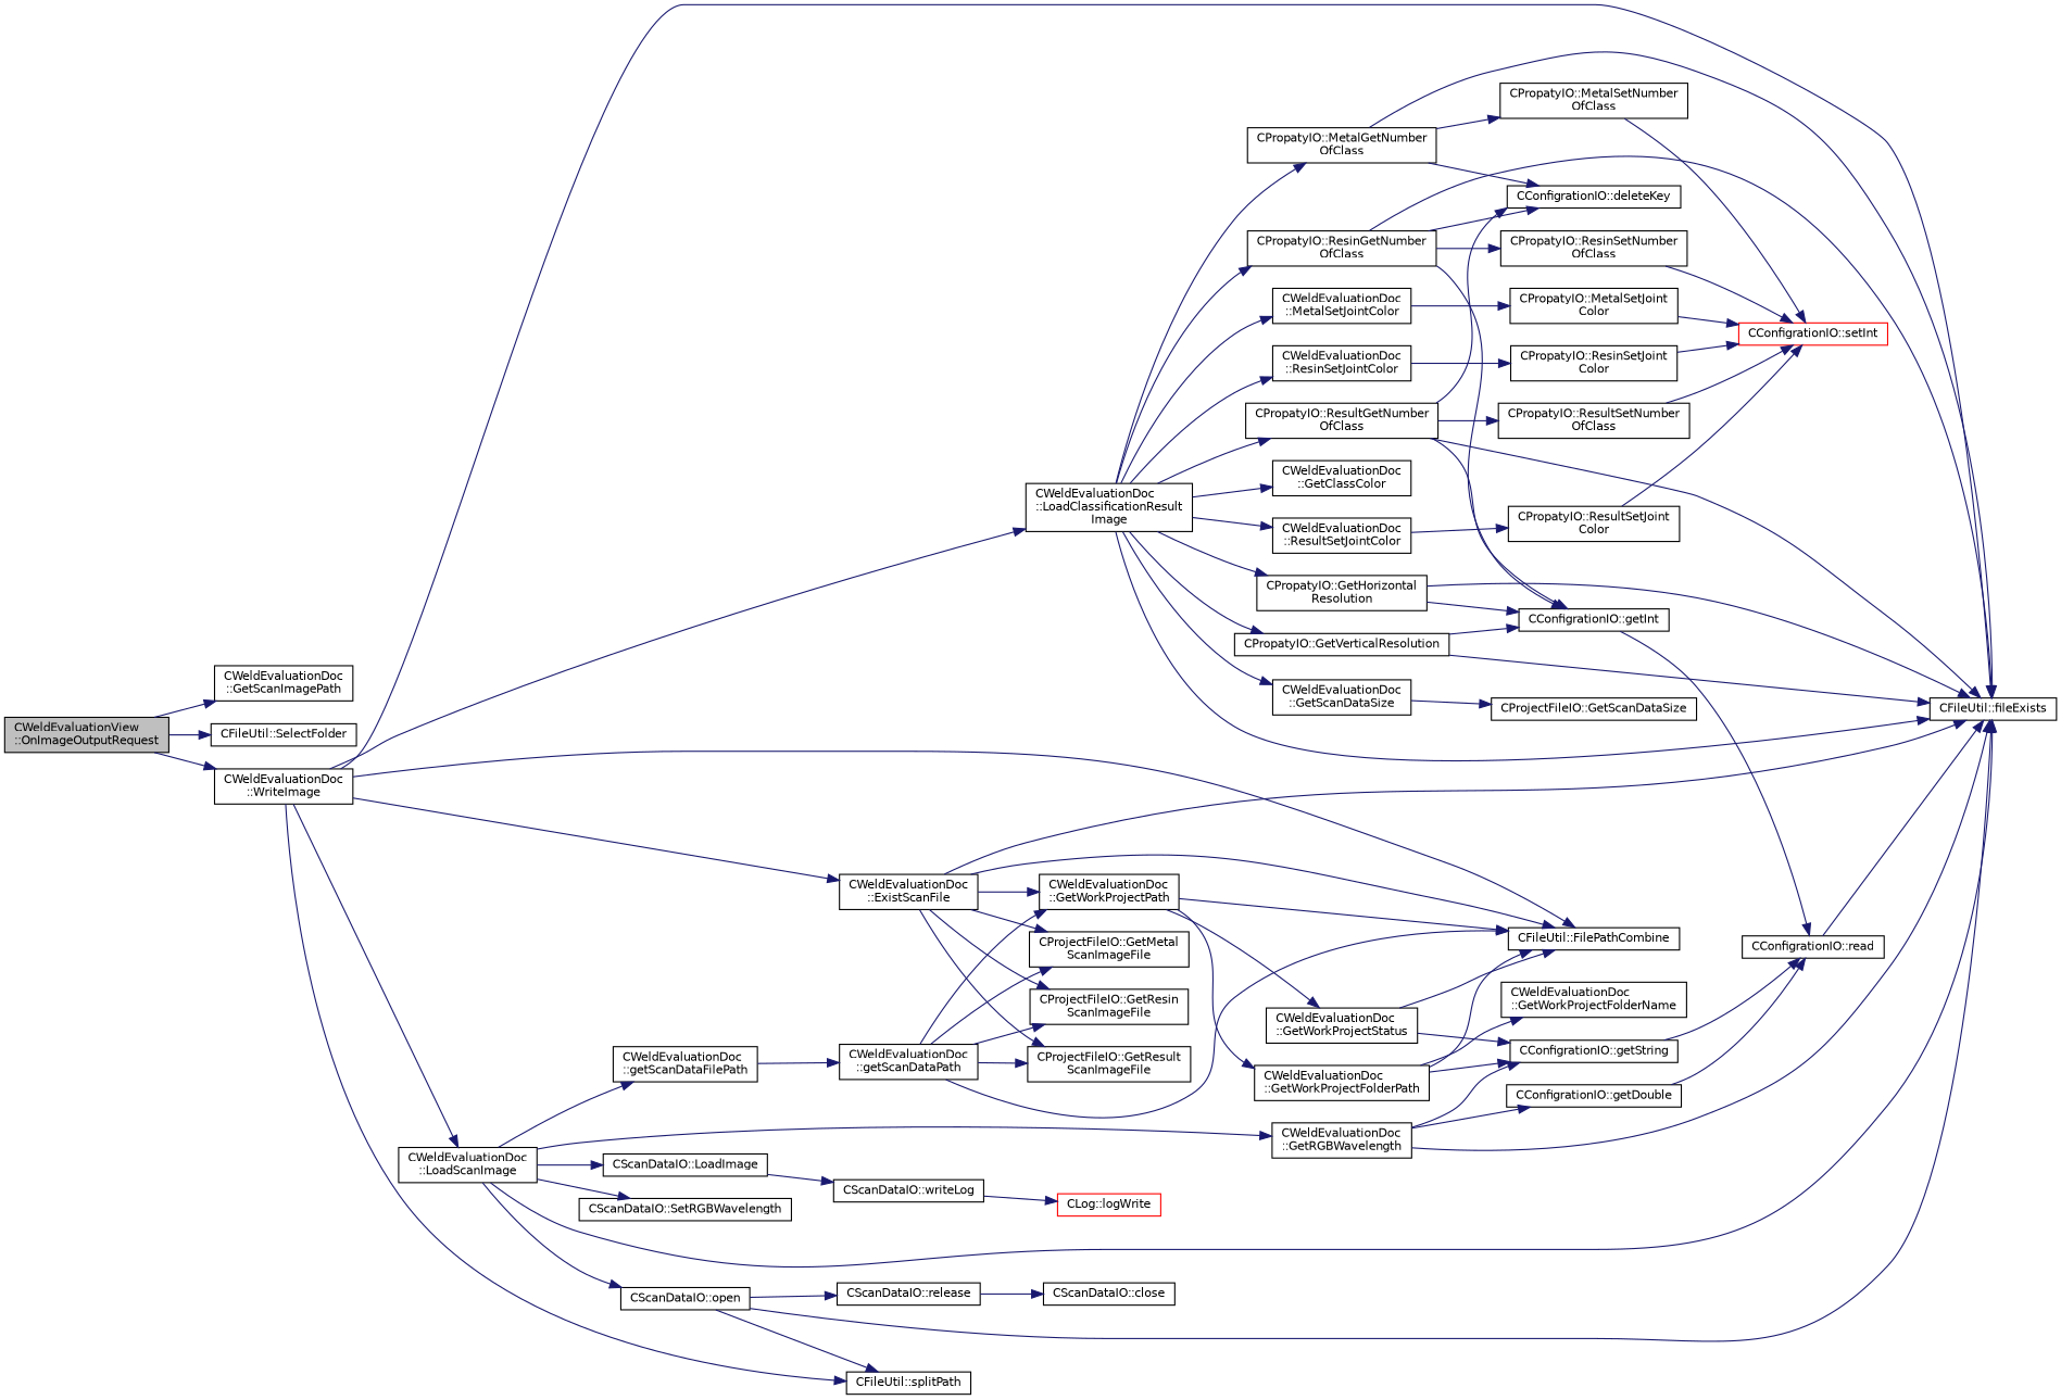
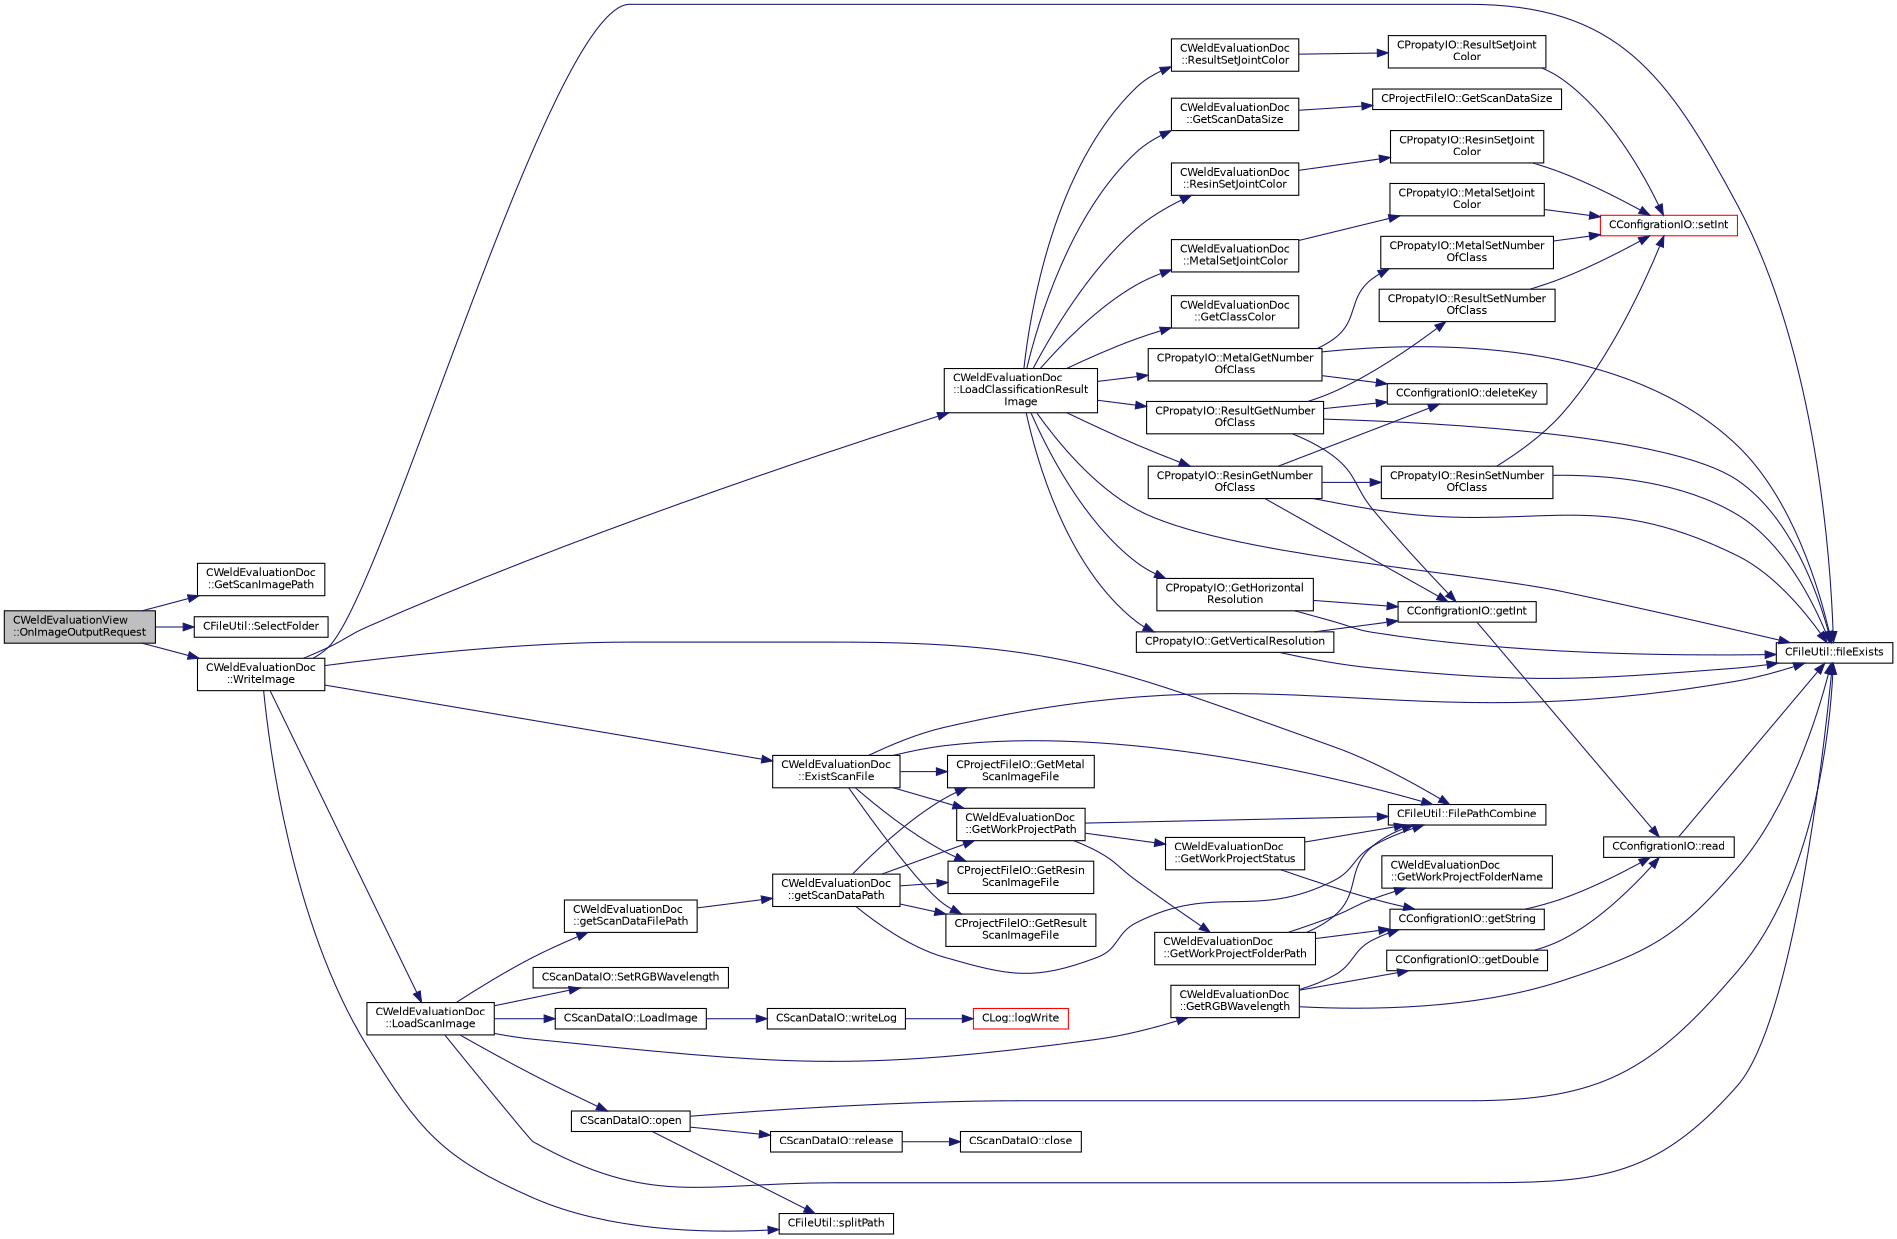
  digraph {
    rankdir=LR
    node [color=black fillcolor=white fontname=Helvetica fontsize=10 shape=record style=filled]
    edge [color=midnightblue fontname=Helvetica fontsize=10 labelfontname=Helvetica labelfontsize=10 style=solid]
    n1 [fillcolor=grey75 fontcolor=black height=0.2 label="CWeldEvaluationView\l::OnImageOutputRequest" width=0.4]
    n2 [height=0.2 label="CWeldEvaluationDoc\l::GetScanImagePath" width=0.4]
    n3 [height=0.2 label="CFileUtil::SelectFolder" width=0.4]
    n4 [height=0.2 label="CWeldEvaluationDoc\l::WriteImage" width=0.4]
    n5 [height=0.2 label="CWeldEvaluationDoc\l::ExistScanFile" width=0.4]
    n6 [height=0.2 label="CFileUtil::fileExists" width=0.4]
    n7 [height=0.2 label="CFileUtil::FilePathCombine" width=0.4]
    n8 [height=0.2 label="CWeldEvaluationDoc\l::LoadClassificationResult\lImage" width=0.4]
    n9 [height=0.2 label="CWeldEvaluationDoc\l::LoadScanImage" width=0.4]
    n10 [height=0.2 label="CFileUtil::splitPath" width=0.4]
    n11 [height=0.2 label="CProjectFileIO::GetMetal\lScanImageFile" width=0.4]
    n12 [height=0.2 label="CProjectFileIO::GetResin\lScanImageFile" width=0.4]
    n13 [height=0.2 label="CProjectFileIO::GetResult\lScanImageFile" width=0.4]
    n14 [height=0.2 label="CWeldEvaluationDoc\l::GetWorkProjectPath" width=0.4]
    n15 [height=0.2 label="CWeldEvaluationDoc\l::GetClassColor" width=0.4]
    n16 [height=0.2 label="CPropatyIO::GetHorizontal\lResolution" width=0.4]
    n17 [height=0.2 label="CWeldEvaluationDoc\l::GetScanDataSize" width=0.4]
    n18 [height=0.2 label="CPropatyIO::GetVerticalResolution" width=0.4]
    n19 [height=0.2 label="CPropatyIO::MetalGetNumber\lOfClass" width=0.4]
    n20 [height=0.2 label="CWeldEvaluationDoc\l::MetalSetJointColor" width=0.4]
    n21 [height=0.2 label="CPropatyIO::ResinGetNumber\lOfClass" width=0.4]
    n22 [height=0.2 label="CWeldEvaluationDoc\l::ResinSetJointColor" width=0.4]
    n23 [height=0.2 label="CPropatyIO::ResultGetNumber\lOfClass" width=0.4]
    n24 [height=0.2 label="CWeldEvaluationDoc\l::ResultSetJointColor" width=0.4]
    n25 [height=0.2 label="CWeldEvaluationDoc\l::GetRGBWavelength" width=0.4]
    n26 [height=0.2 label="CWeldEvaluationDoc\l::getScanDataFilePath" width=0.4]
    n27 [height=0.2 label="CScanDataIO::LoadImage" width=0.4]
    n28 [height=0.2 label="CScanDataIO::open" width=0.4]
    n29 [height=0.2 label="CScanDataIO::SetRGBWavelength" width=0.4]
    n30 [height=0.2 label="CWeldEvaluationDoc\l::GetWorkProjectFolderPath" width=0.4]
    n31 [height=0.2 label="CWeldEvaluationDoc\l::GetWorkProjectStatus" width=0.4]
    n32 [height=0.2 label="CConfigrationIO::getString" width=0.4]
    n33 [height=0.2 label="CWeldEvaluationDoc\l::GetWorkProjectFolderName" width=0.4]
    n34 [height=0.2 label="CConfigrationIO::read" width=0.4]
    n35 [height=0.2 label="CConfigrationIO::getInt" width=0.4]
    n36 [height=0.2 label="CProjectFileIO::GetScanDataSize" width=0.4]
    n37 [height=0.2 label="CConfigrationIO::deleteKey" width=0.4]
    n38 [height=0.2 label="CPropatyIO::MetalSetNumber\lOfClass" width=0.4]
    n39 [height=0.2 label="CPropatyIO::MetalSetJoint\lColor" width=0.4]
    n40 [height=0.2 label="CPropatyIO::ResinSetNumber\lOfClass" width=0.4]
    n41 [height=0.2 label="CPropatyIO::ResinSetJoint\lColor" width=0.4]
    n42 [height=0.2 label="CPropatyIO::ResultSetNumber\lOfClass" width=0.4]
    n43 [height=0.2 label="CPropatyIO::ResultSetJoint\lColor" width=0.4]
    n44 [color=red height=0.2 label="CConfigrationIO::setInt" width=0.4]
    n45 [height=0.2 label="CConfigrationIO::getDouble" width=0.4]
    n46 [height=0.2 label="CWeldEvaluationDoc\l::getScanDataPath" width=0.4]
    n47 [height=0.2 label="CScanDataIO::writeLog" width=0.4]
    n48 [height=0.2 label="CScanDataIO::release" width=0.4]
    n49 [color=red height=0.2 label="CLog::logWrite" width=0.4]
    n50 [height=0.2 label="CScanDataIO::close" width=0.4]
    n1 -> n2
    n1 -> n3
    n1 -> n4
    n4 -> n5
    n4 -> n6
    n4 -> n7
    n4 -> n8
    n4 -> n9
    n4 -> n10
    n5 -> n6
    n5 -> n7
    n5 -> n11
    n5 -> n12
    n5 -> n13
    n5 -> n14
    n8 -> n6
    n8 -> n15
    n8 -> n16
    n8 -> n17
    n8 -> n18
    n8 -> n19
    n8 -> n20
    n8 -> n21
    n8 -> n22
    n8 -> n23
    n8 -> n24
    n9 -> n6
    n9 -> n25
    n9 -> n26
    n9 -> n27
    n9 -> n28
    n9 -> n29
    n14 -> n7
    n14 -> n30
    n14 -> n31
    n16 -> n6
    n16 -> n35
    n17 -> n36
    n18 -> n6
    n18 -> n35
    n19 -> n6
    n19 -> n37
    n19 -> n38
    n20 -> n39
    n21 -> n6
    n21 -> n35
    n21 -> n37
    n21 -> n40
    n22 -> n41
    n23 -> n6
    n23 -> n35
    n23 -> n37
    n23 -> n42
    n24 -> n43
    n25 -> n6
    n25 -> n32
    n25 -> n45
    n26 -> n46
    n27 -> n47
    n28 -> n6
    n28 -> n10
    n28 -> n48
    n30 -> n7
    n30 -> n32
    n30 -> n33
    n31 -> n7
    n31 -> n32
    n32 -> n34
    n34 -> n6
    n35 -> n34
    n38 -> n44
    n39 -> n44
+   n40 -> n6
    n40 -> n44
    n41 -> n44
    n42 -> n44
    n43 -> n44
    n45 -> n34
    n46 -> n7
    n46 -> n11
    n46 -> n12
    n46 -> n13
    n46 -> n14
    n47 -> n49
    n48 -> n50
  }
